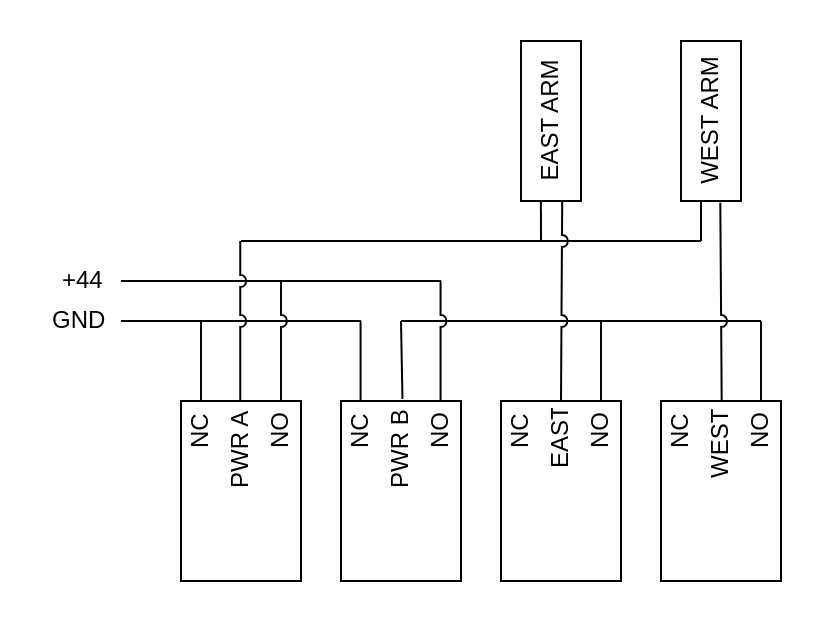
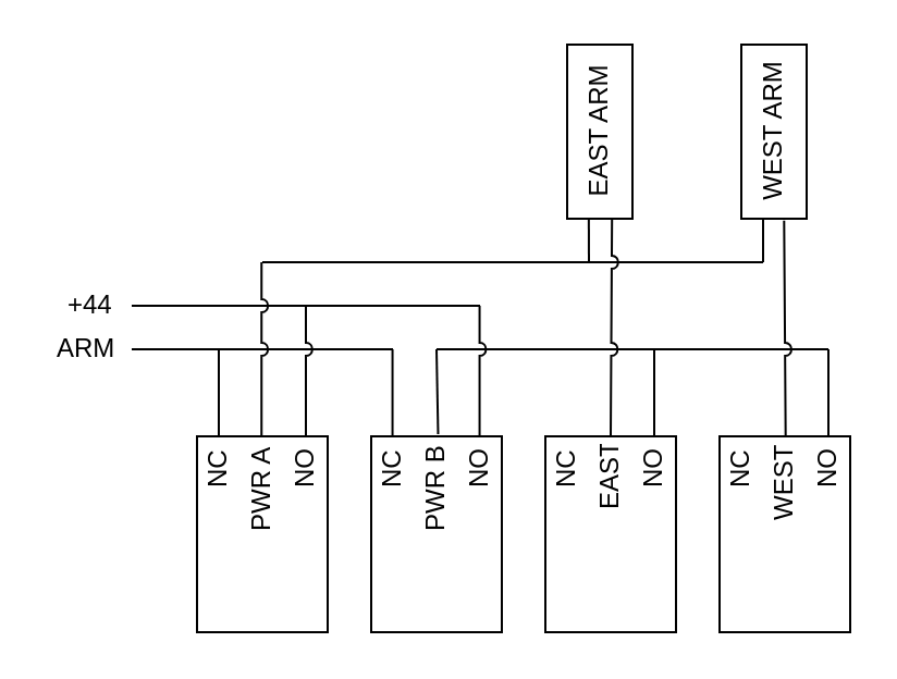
  <mxCell id="0" />
  <mxCell id="1" parent="0" />
  <mxCell id="2" value="" style="endArrow=none;html=1;rounded=0;" edge="1" parent="1"><mxGeometry width="50" height="50" relative="1" as="geometry"><mxPoint x="200" y="160" as="sourcePoint" /><mxPoint x="380" y="160" as="targetPoint" /></mxGeometry></mxCell>
  <mxCell id="3" value="" style="rounded=0;whiteSpace=wrap;html=1;" vertex="1" parent="1"><mxGeometry x="340" y="20" width="30" height="80" as="geometry" /></mxCell>
  <mxCell id="4" value="" style="rounded=0;whiteSpace=wrap;html=1;" vertex="1" parent="1"><mxGeometry x="90" y="200" width="60" height="90" as="geometry" /></mxCell>
  <mxCell id="5" value="" style="rounded=0;whiteSpace=wrap;html=1;" vertex="1" parent="1"><mxGeometry x="170" y="200" width="60" height="90" as="geometry" /></mxCell>
  <mxCell id="6" value="" style="rounded=0;whiteSpace=wrap;html=1;" vertex="1" parent="1"><mxGeometry x="250" y="200" width="60" height="90" as="geometry" /></mxCell>
  <mxCell id="7" value="" style="rounded=0;whiteSpace=wrap;html=1;" vertex="1" parent="1"><mxGeometry x="330" y="200" width="60" height="90" as="geometry" /></mxCell>
  <mxCell id="8" value="" style="endArrow=none;html=1;rounded=0;" edge="1" parent="1"><mxGeometry width="50" height="50" relative="1" as="geometry"><mxPoint x="100" y="200" as="sourcePoint" /><mxPoint x="100" y="160" as="targetPoint" /></mxGeometry></mxCell>
  <mxCell id="9" value="" style="endArrow=none;html=1;rounded=0;" edge="1" parent="1"><mxGeometry width="50" height="50" relative="1" as="geometry"><mxPoint x="60" y="160" as="sourcePoint" /><mxPoint x="100" y="160" as="targetPoint" /></mxGeometry></mxCell>
  <mxCell id="10" value="" style="endArrow=none;html=1;rounded=0;" edge="1" parent="1"><mxGeometry width="50" height="50" relative="1" as="geometry"><mxPoint x="60" y="140" as="sourcePoint" /><mxPoint x="220" y="140" as="targetPoint" /></mxGeometry></mxCell>
  <mxCell id="11" value="" style="endArrow=none;html=1;rounded=0;jumpStyle=none;" edge="1" parent="1"><mxGeometry width="50" height="50" relative="1" as="geometry"><mxPoint x="100" y="160" as="sourcePoint" /><mxPoint x="180" y="160" as="targetPoint" /></mxGeometry></mxCell>
  <mxCell id="12" value="" style="endArrow=none;html=1;rounded=0;" edge="1" parent="1"><mxGeometry width="50" height="50" relative="1" as="geometry"><mxPoint x="179.78" y="200" as="sourcePoint" /><mxPoint x="179.78" y="160" as="targetPoint" /></mxGeometry></mxCell>
  <mxCell id="13" value="" style="endArrow=none;html=1;rounded=0;jumpStyle=arc;" edge="1" parent="1"><mxGeometry width="50" height="50" relative="1" as="geometry"><mxPoint x="219.78" y="200" as="sourcePoint" /><mxPoint x="219.78" y="140" as="targetPoint" /></mxGeometry></mxCell>
  <mxCell id="14" value="+44" style="text;strokeColor=none;fillColor=none;align=left;verticalAlign=middle;spacingLeft=4;spacingRight=4;overflow=hidden;points=[[0,0.5],[1,0.5]];portConstraint=eastwest;rotatable=0;whiteSpace=wrap;html=1;" vertex="1" parent="1"><mxGeometry x="25" y="130" width="30" height="20" as="geometry" /></mxCell>
- <mxCell id="15" value="GND" style="text;strokeColor=none;fillColor=none;align=left;verticalAlign=middle;spacingLeft=4;spacingRight=4;overflow=hidden;points=[[0,0.5],[1,0.5]];portConstraint=eastwest;rotatable=0;whiteSpace=wrap;html=1;" vertex="1" parent="1"><mxGeometry x="20" y="150" width="40" height="20" as="geometry" /></mxCell>
+ <mxCell id="15" value="ARM" style="text;strokeColor=none;fillColor=none;align=left;verticalAlign=middle;spacingLeft=4;spacingRight=4;overflow=hidden;points=[[0,0.5],[1,0.5]];portConstraint=eastwest;rotatable=0;whiteSpace=wrap;html=1;" vertex="1" parent="1"><mxGeometry x="20" y="150" width="40" height="20" as="geometry" /></mxCell>
  <mxCell id="16" value="NC" style="text;strokeColor=none;fillColor=none;align=left;verticalAlign=middle;spacingLeft=4;spacingRight=4;overflow=hidden;points=[[0,0.5],[1,0.5]];portConstraint=eastwest;rotatable=0;whiteSpace=wrap;html=1;horizontal=0;" vertex="1" parent="1"><mxGeometry x="90" y="200" width="20" height="30" as="geometry" /></mxCell>
  <mxCell id="17" value="NO" style="text;strokeColor=none;fillColor=none;align=left;verticalAlign=middle;spacingLeft=4;spacingRight=4;overflow=hidden;points=[[0,0.5],[1,0.5]];portConstraint=eastwest;rotatable=0;whiteSpace=wrap;html=1;horizontal=0;" vertex="1" parent="1"><mxGeometry x="130" y="200" width="20" height="30" as="geometry" /></mxCell>
  <mxCell id="18" value="NC" style="text;strokeColor=none;fillColor=none;align=left;verticalAlign=middle;spacingLeft=4;spacingRight=4;overflow=hidden;points=[[0,0.5],[1,0.5]];portConstraint=eastwest;rotatable=0;whiteSpace=wrap;html=1;horizontal=0;" vertex="1" parent="1"><mxGeometry x="170" y="200" width="20" height="30" as="geometry" /></mxCell>
  <mxCell id="19" value="NO" style="text;strokeColor=none;fillColor=none;align=left;verticalAlign=middle;spacingLeft=4;spacingRight=4;overflow=hidden;points=[[0,0.5],[1,0.5]];portConstraint=eastwest;rotatable=0;whiteSpace=wrap;html=1;horizontal=0;" vertex="1" parent="1"><mxGeometry x="210" y="200" width="20" height="30" as="geometry" /></mxCell>
  <mxCell id="20" value="NC" style="text;strokeColor=none;fillColor=none;align=left;verticalAlign=middle;spacingLeft=4;spacingRight=4;overflow=hidden;points=[[0,0.5],[1,0.5]];portConstraint=eastwest;rotatable=0;whiteSpace=wrap;html=1;horizontal=0;" vertex="1" parent="1"><mxGeometry x="330" y="200" width="20" height="30" as="geometry" /></mxCell>
  <mxCell id="21" value="NO" style="text;strokeColor=none;fillColor=none;align=left;verticalAlign=middle;spacingLeft=4;spacingRight=4;overflow=hidden;points=[[0,0.5],[1,0.5]];portConstraint=eastwest;rotatable=0;whiteSpace=wrap;html=1;horizontal=0;" vertex="1" parent="1"><mxGeometry x="370" y="200" width="20" height="30" as="geometry" /></mxCell>
  <mxCell id="22" value="NC" style="text;strokeColor=none;fillColor=none;align=left;verticalAlign=middle;spacingLeft=4;spacingRight=4;overflow=hidden;points=[[0,0.5],[1,0.5]];portConstraint=eastwest;rotatable=0;whiteSpace=wrap;html=1;horizontal=0;" vertex="1" parent="1"><mxGeometry x="250" y="200" width="20" height="30" as="geometry" /></mxCell>
  <mxCell id="23" value="NO" style="text;strokeColor=none;fillColor=none;align=left;verticalAlign=middle;spacingLeft=4;spacingRight=4;overflow=hidden;points=[[0,0.5],[1,0.5]];portConstraint=eastwest;rotatable=0;whiteSpace=wrap;html=1;horizontal=0;" vertex="1" parent="1"><mxGeometry x="290" y="200" width="20" height="30" as="geometry" /></mxCell>
  <mxCell id="24" value="" style="endArrow=none;html=1;rounded=0;jumpStyle=arc;" edge="1" parent="1"><mxGeometry width="50" height="50" relative="1" as="geometry"><mxPoint x="119.63" y="200" as="sourcePoint" /><mxPoint x="119.63" as="targetPoint" y="120" /></mxGeometry></mxCell>
  <mxCell id="25" value="PWR A" style="text;strokeColor=none;fillColor=none;align=left;verticalAlign=middle;spacingLeft=4;spacingRight=4;overflow=hidden;points=[[0,0.5],[1,0.5]];portConstraint=eastwest;rotatable=0;whiteSpace=wrap;html=1;horizontal=0;" vertex="1" parent="1"><mxGeometry x="110" y="200" width="20" height="50" as="geometry" /></mxCell>
  <mxCell id="26" value="PWR B" style="text;strokeColor=none;fillColor=none;align=left;verticalAlign=middle;spacingLeft=4;spacingRight=4;overflow=hidden;points=[[0,0.5],[1,0.5]];portConstraint=eastwest;rotatable=0;whiteSpace=wrap;html=1;horizontal=0;" vertex="1" parent="1"><mxGeometry x="190" y="200" width="20" height="50" as="geometry" /></mxCell>
  <mxCell id="27" value="EAST" style="text;strokeColor=none;fillColor=none;align=left;verticalAlign=middle;spacingLeft=4;spacingRight=4;overflow=hidden;points=[[0,0.5],[1,0.5]];portConstraint=eastwest;rotatable=0;whiteSpace=wrap;html=1;horizontal=0;" vertex="1" parent="1"><mxGeometry x="270" y="200" width="20" height="40" as="geometry" /></mxCell>
  <mxCell id="28" value="WEST" style="text;strokeColor=none;fillColor=none;align=left;verticalAlign=middle;spacingLeft=4;spacingRight=4;overflow=hidden;points=[[0,0.5],[1,0.5]];portConstraint=eastwest;rotatable=0;whiteSpace=wrap;html=1;horizontal=0;" vertex="1" parent="1"><mxGeometry x="350" y="200" width="20" height="45" as="geometry" /></mxCell>
  <mxCell id="29" value="" style="endArrow=none;html=1;rounded=0;exitX=0.537;exitY=-0.021;exitDx=0;exitDy=0;exitPerimeter=0;" edge="1" parent="1" source="26"><mxGeometry width="50" height="50" relative="1" as="geometry"><mxPoint x="195" y="200" as="sourcePoint" /><mxPoint x="200" y="160" as="targetPoint" /></mxGeometry></mxCell>
  <mxCell id="30" value="" style="endArrow=none;html=1;rounded=0;exitX=0.5;exitY=0;exitDx=0;exitDy=0;exitPerimeter=0;" edge="1" parent="1" source="23"><mxGeometry width="50" height="50" relative="1" as="geometry"><mxPoint x="230" y="150" as="sourcePoint" /><mxPoint x="300" y="160" as="targetPoint" /></mxGeometry></mxCell>
  <mxCell id="31" value="" style="endArrow=none;html=1;rounded=0;exitX=0.5;exitY=0;exitDx=0;exitDy=0;exitPerimeter=0;" edge="1" parent="1" source="21"><mxGeometry width="50" height="50" relative="1" as="geometry"><mxPoint x="230" y="150" as="sourcePoint" /><mxPoint x="380" y="160" as="targetPoint" /></mxGeometry></mxCell>
  <mxCell id="32" value="" style="rounded=0;whiteSpace=wrap;html=1;" vertex="1" parent="1"><mxGeometry x="260" y="20" width="30" height="80" as="geometry" /></mxCell>
  <mxCell id="33" value="EAST ARM" style="text;strokeColor=none;fillColor=none;align=center;verticalAlign=middle;spacingLeft=4;spacingRight=4;overflow=hidden;points=[[0,0.5],[1,0.5]];portConstraint=eastwest;rotatable=0;whiteSpace=wrap;html=1;horizontal=0;" vertex="1" parent="1"><mxGeometry x="265" y="20" width="20" height="80" as="geometry" /></mxCell>
  <mxCell id="34" value="WEST ARM" style="text;strokeColor=none;fillColor=none;align=center;verticalAlign=middle;spacingLeft=4;spacingRight=4;overflow=hidden;points=[[0,0.5],[1,0.5]];portConstraint=eastwest;rotatable=0;whiteSpace=wrap;html=1;horizontal=0;" vertex="1" parent="1"><mxGeometry x="345" y="20" width="20" height="80" as="geometry" /></mxCell>
  <mxCell id="35" value="" style="endArrow=none;html=1;rounded=0;" edge="1" parent="1"><mxGeometry width="50" height="50" relative="1" as="geometry"><mxPoint x="120" as="sourcePoint" y="120" /><mxPoint x="350" as="targetPoint" y="120" /></mxGeometry></mxCell>
  <mxCell id="36" value="" style="endArrow=none;html=1;rounded=0;" edge="1" parent="1"><mxGeometry width="50" height="50" relative="1" as="geometry"><mxPoint x="350" as="sourcePoint" y="120" /><mxPoint x="350" y="100" as="targetPoint" /></mxGeometry></mxCell>
  <mxCell id="37" value="" style="endArrow=none;html=1;rounded=0;entryX=0.247;entryY=0.996;entryDx=0;entryDy=0;entryPerimeter=0;" edge="1" parent="1" target="33"><mxGeometry width="50" height="50" relative="1" as="geometry"><mxPoint x="270" as="sourcePoint" y="120" /><mxPoint x="310" y="130" as="targetPoint" /></mxGeometry></mxCell>
  <mxCell id="38" value="" style="endArrow=none;html=1;rounded=0;entryX=0.78;entryY=1.003;entryDx=0;entryDy=0;entryPerimeter=0;jumpStyle=arc;" edge="1" parent="1" target="33"><mxGeometry width="50" height="50" relative="1" as="geometry"><mxPoint x="280" y="200" as="sourcePoint" /><mxPoint x="330" y="150" as="targetPoint" /></mxGeometry></mxCell>
  <mxCell id="39" value="" style="endArrow=none;html=1;rounded=0;exitX=0.494;exitY=-0.009;exitDx=0;exitDy=0;exitPerimeter=0;entryX=0.709;entryY=1.006;entryDx=0;entryDy=0;entryPerimeter=0;jumpStyle=arc;" edge="1" parent="1"><mxGeometry width="50" height="50" relative="1" as="geometry"><mxPoint x="360.35" y="200.005" as="sourcePoint" /><mxPoint x="359.65" y="100.89" as="targetPoint" /></mxGeometry></mxCell>
  <mxCell id="40" value="" style="endArrow=none;html=1;rounded=0;jumpStyle=arc;" edge="1" parent="1"><mxGeometry width="50" height="50" relative="1" as="geometry"><mxPoint x="140" y="200" as="sourcePoint" /><mxPoint x="140" y="140" as="targetPoint" /></mxGeometry></mxCell>
